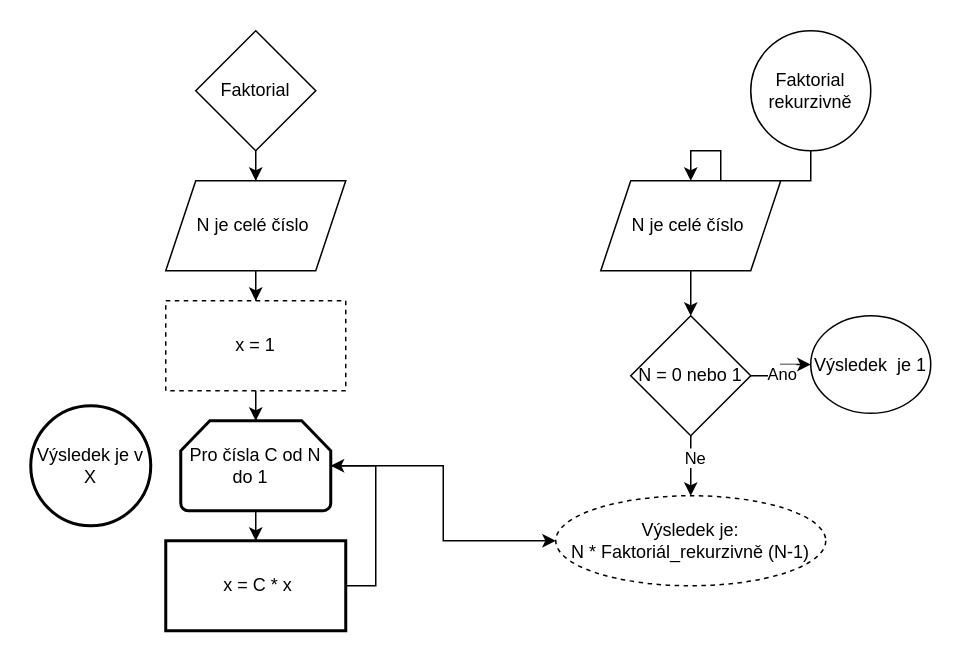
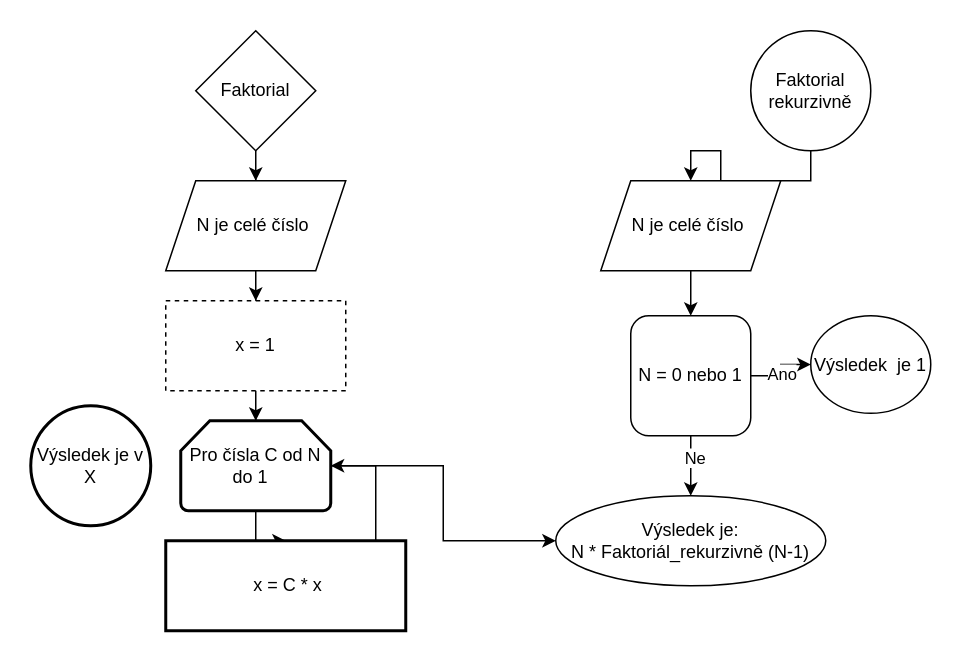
  <mxCell id="0" />
  <mxCell id="1" parent="0" />
  <mxCell id="2" value="Faktorial" style="rhombus;whiteSpace=wrap;html=1;aspect=fixed;" vertex="1" parent="1"><mxGeometry x="130" width="80" height="80" as="geometry" y="20" /></mxCell>
  <mxCell id="3" value="x = 1" style="whiteSpace=wrap;html=1;dashed=1;" vertex="1" parent="1"><mxGeometry x="110" y="200" width="120" height="60" as="geometry" /></mxCell>
  <mxCell id="4" value="" style="edgeStyle=orthogonalEdgeStyle;rounded=0;orthogonalLoop=1;jettySize=auto;html=1;" edge="1" parent="1" source="6" target="8"><mxGeometry relative="1" as="geometry" /></mxCell>
  <mxCell id="5" value="" style="edgeStyle=orthogonalEdgeStyle;rounded=0;orthogonalLoop=1;jettySize=auto;html=1;" edge="1" parent="1" source="6" target="24"><mxGeometry relative="1" as="geometry" /></mxCell>
  <mxCell id="6" value="Pro čísla C od N do 1&amp;nbsp;&amp;nbsp;" style="strokeWidth=2;html=1;shape=mxgraph.flowchart.loop_limit;whiteSpace=wrap;" vertex="1" parent="1"><mxGeometry x="120" y="280" width="100" height="60" as="geometry" /></mxCell>
  <mxCell id="7" style="edgeStyle=orthogonalEdgeStyle;rounded=0;orthogonalLoop=1;jettySize=auto;html=1;entryX=0.5;entryY=0;entryDx=0;entryDy=0;entryPerimeter=0;" edge="1" parent="1" source="3" target="6"><mxGeometry relative="1" as="geometry" /></mxCell>
- <mxCell id="8" value="&amp;nbsp;x = C * x" style="whiteSpace=wrap;html=1;strokeWidth=2;" vertex="1" parent="1"><mxGeometry x="110" y="360" width="120" height="60" as="geometry" /></mxCell>
+ <mxCell id="8" value="&amp;nbsp;x = C * x" style="whiteSpace=wrap;html=1;strokeWidth=2;" vertex="1" parent="1"><mxGeometry x="110" y="360" width="160" height="60" as="geometry" /></mxCell>
  <mxCell id="9" style="edgeStyle=orthogonalEdgeStyle;rounded=0;orthogonalLoop=1;jettySize=auto;html=1;entryX=1;entryY=0.5;entryDx=0;entryDy=0;entryPerimeter=0;" edge="1" parent="1" source="8" target="6"><mxGeometry relative="1" as="geometry"><Array as="points"><mxPoint x="250" y="390" /><mxPoint x="250" y="310" /></Array></mxGeometry></mxCell>
  <mxCell id="10" value="Výsledek je v X" style="ellipse;whiteSpace=wrap;html=1;strokeWidth=2;" vertex="1" parent="1"><mxGeometry x="20" y="270" width="80" height="80" as="geometry" /></mxCell>
  <mxCell id="11" value="" style="edgeStyle=orthogonalEdgeStyle;rounded=0;orthogonalLoop=1;jettySize=auto;html=1;" edge="1" parent="1" source="2" target="13"><mxGeometry relative="1" as="geometry"><mxPoint x="170" y="100" as="sourcePoint" /><mxPoint x="170" y="190" as="targetPoint" /></mxGeometry></mxCell>
  <mxCell id="12" style="edgeStyle=orthogonalEdgeStyle;rounded=0;orthogonalLoop=1;jettySize=auto;html=1;" edge="1" parent="1" source="13" target="3"><mxGeometry relative="1" as="geometry" /></mxCell>
  <mxCell id="13" value="N je celé číslo&amp;nbsp;" style="shape=parallelogram;perimeter=parallelogramPerimeter;whiteSpace=wrap;html=1;fixedSize=1;" vertex="1" parent="1"><mxGeometry x="110" y="120" width="120" height="60" as="geometry" /></mxCell>
  <mxCell id="14" value="Faktorial rekurzivně" style="ellipse;whiteSpace=wrap;html=1;aspect=fixed;" vertex="1" parent="1"><mxGeometry x="500" y="20" width="80" height="80" as="geometry" /></mxCell>
  <mxCell id="15" value="" style="edgeStyle=orthogonalEdgeStyle;rounded=0;orthogonalLoop=1;jettySize=auto;html=1;" edge="1" parent="1" source="14" target="17"><mxGeometry relative="1" as="geometry"><mxPoint x="460" y="100" as="sourcePoint" /><mxPoint x="460" y="190" as="targetPoint" /></mxGeometry></mxCell>
  <mxCell id="16" value="" style="edgeStyle=orthogonalEdgeStyle;rounded=0;orthogonalLoop=1;jettySize=auto;html=1;" edge="1" parent="1" source="17" target="22"><mxGeometry relative="1" as="geometry" /></mxCell>
  <mxCell id="17" value="N je celé číslo&amp;nbsp;" style="shape=parallelogram;perimeter=parallelogramPerimeter;whiteSpace=wrap;html=1;fixedSize=1;" vertex="1" parent="1"><mxGeometry x="400" y="120" width="120" height="60" as="geometry" /></mxCell>
  <mxCell id="18" style="edgeStyle=orthogonalEdgeStyle;rounded=0;orthogonalLoop=1;jettySize=auto;html=1;" edge="1" parent="1" source="22" target="23"><mxGeometry relative="1" as="geometry"><mxPoint x="550" y="250" as="targetPoint" /></mxGeometry></mxCell>
  <mxCell id="19" value="Ano" style="edgeLabel;html=1;align=center;verticalAlign=middle;resizable=0;points=[];" vertex="1" connectable="0" parent="18"><mxGeometry x="-0.07" relative="1" as="geometry"><mxPoint as="offset" /></mxGeometry></mxCell>
  <mxCell id="20" style="edgeStyle=orthogonalEdgeStyle;rounded=0;orthogonalLoop=1;jettySize=auto;html=1;" edge="1" parent="1" source="22" target="24"><mxGeometry relative="1" as="geometry"><mxPoint x="406" y="248.034" as="targetPoint" /></mxGeometry></mxCell>
  <mxCell id="21" value="Ne" style="edgeLabel;html=1;align=center;verticalAlign=middle;resizable=0;points=[];" vertex="1" connectable="0" parent="20"><mxGeometry x="-0.32" y="2" relative="1" as="geometry"><mxPoint as="offset" /></mxGeometry></mxCell>
- <mxCell id="22" value="N = 0 nebo 1" style="rhombus;whiteSpace=wrap;html=1;" vertex="1" parent="1"><mxGeometry x="420" y="210" width="80" height="80" as="geometry" /></mxCell>
+ <mxCell id="22" value="N = 0 nebo 1" style="whiteSpace=wrap;html=1;rounded=1;" vertex="1" parent="1"><mxGeometry x="420" y="210" width="80" height="80" as="geometry" /></mxCell>
  <mxCell id="23" value="Výsledek&amp;nbsp; je 1" style="ellipse;whiteSpace=wrap;html=1;aspect=fixed;" vertex="1" parent="1"><mxGeometry x="540" y="210" width="80" height="65" as="geometry" /></mxCell>
- <mxCell id="24" value="Výsledek je:&lt;br style=&quot;border-color: var(--border-color);&quot;&gt;N * Faktoriál_rekurzivně (N-1)" style="ellipse;whiteSpace=wrap;html=1;dashed=1;" vertex="1" parent="1"><mxGeometry x="370" y="330" width="180" height="60" as="geometry" /></mxCell>
+ <mxCell id="24" value="Výsledek je:&lt;br style=&quot;border-color: var(--border-color);&quot;&gt;N * Faktoriál_rekurzivně (N-1)" style="ellipse;whiteSpace=wrap;html=1;" vertex="1" parent="1"><mxGeometry x="370" y="330" width="180" height="60" as="geometry" /></mxCell>
